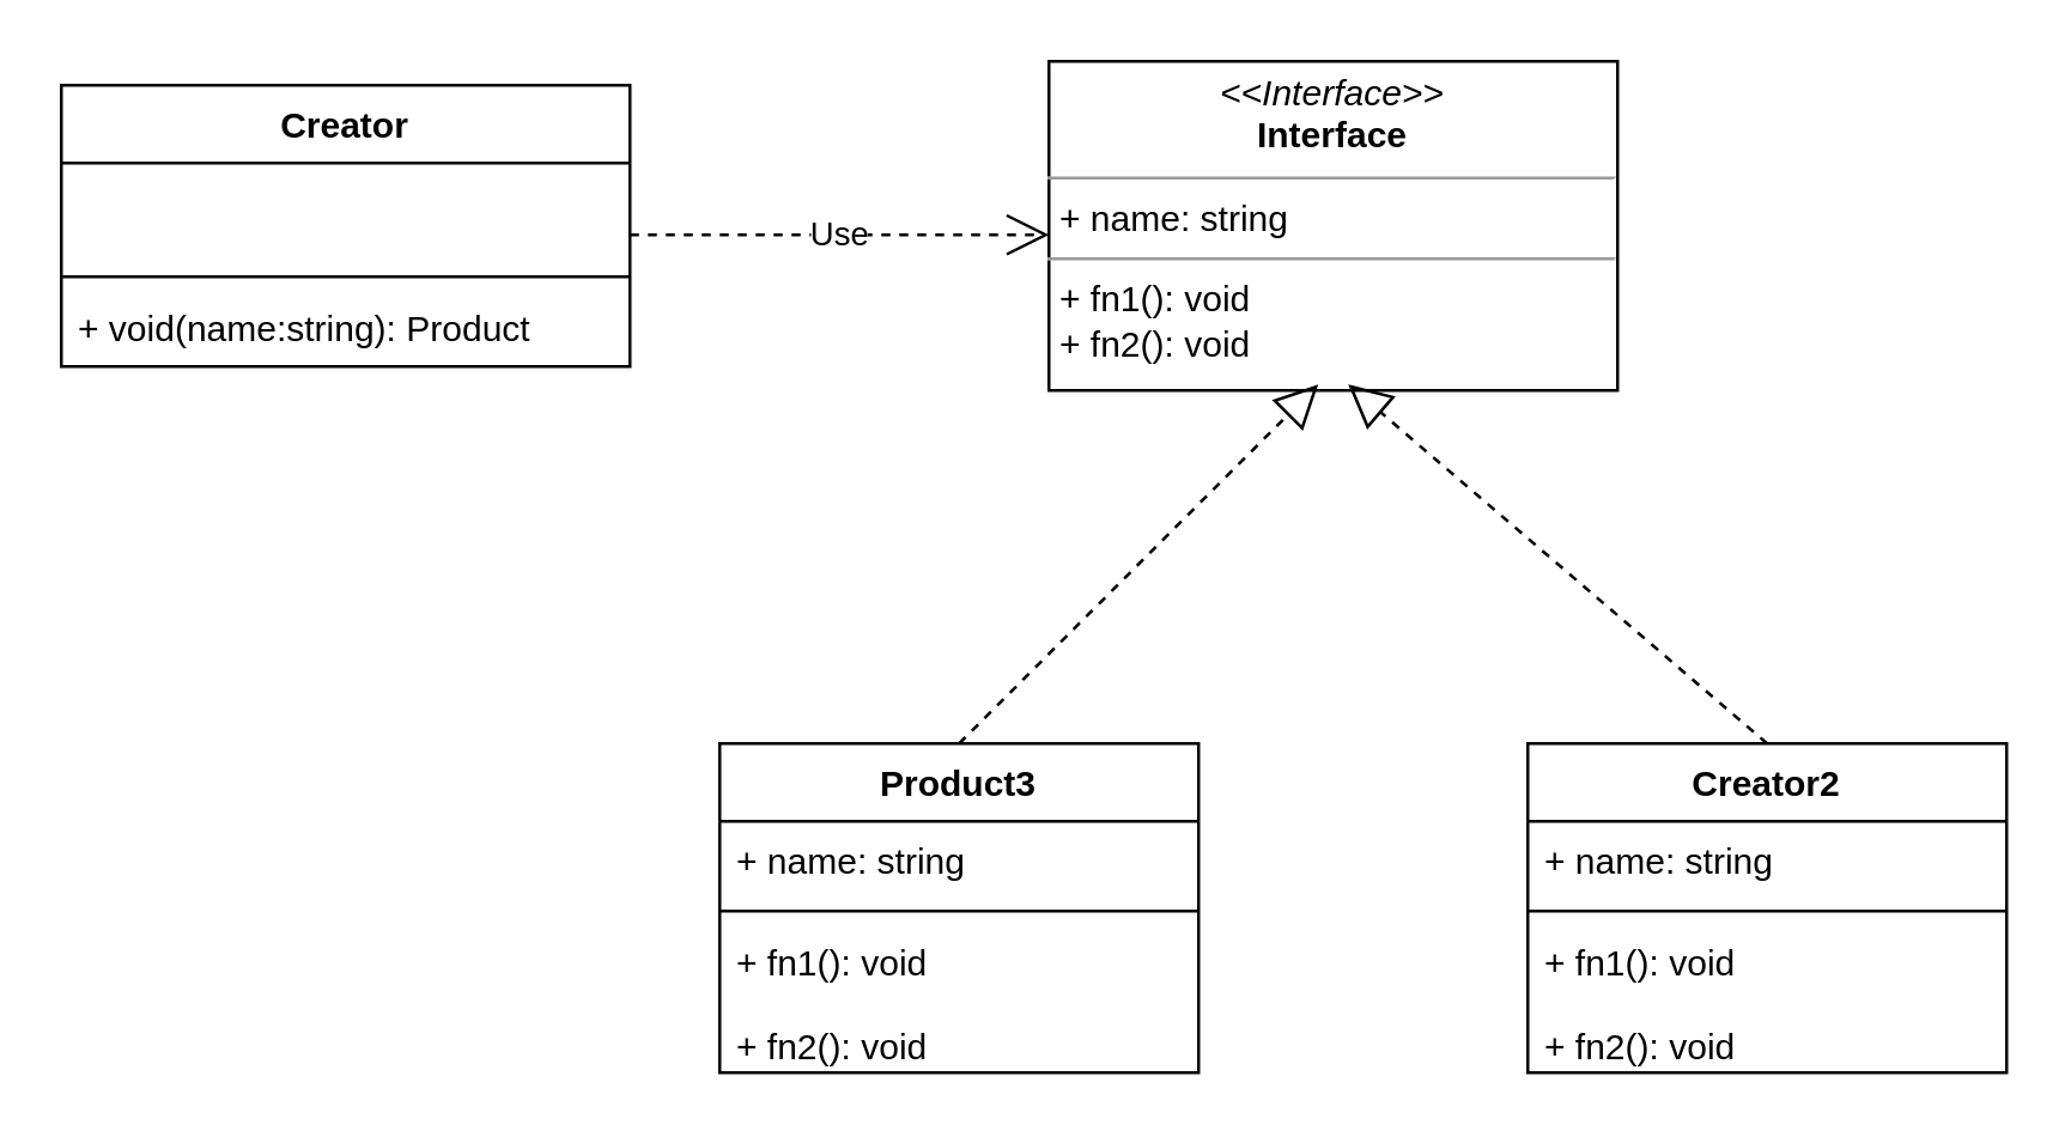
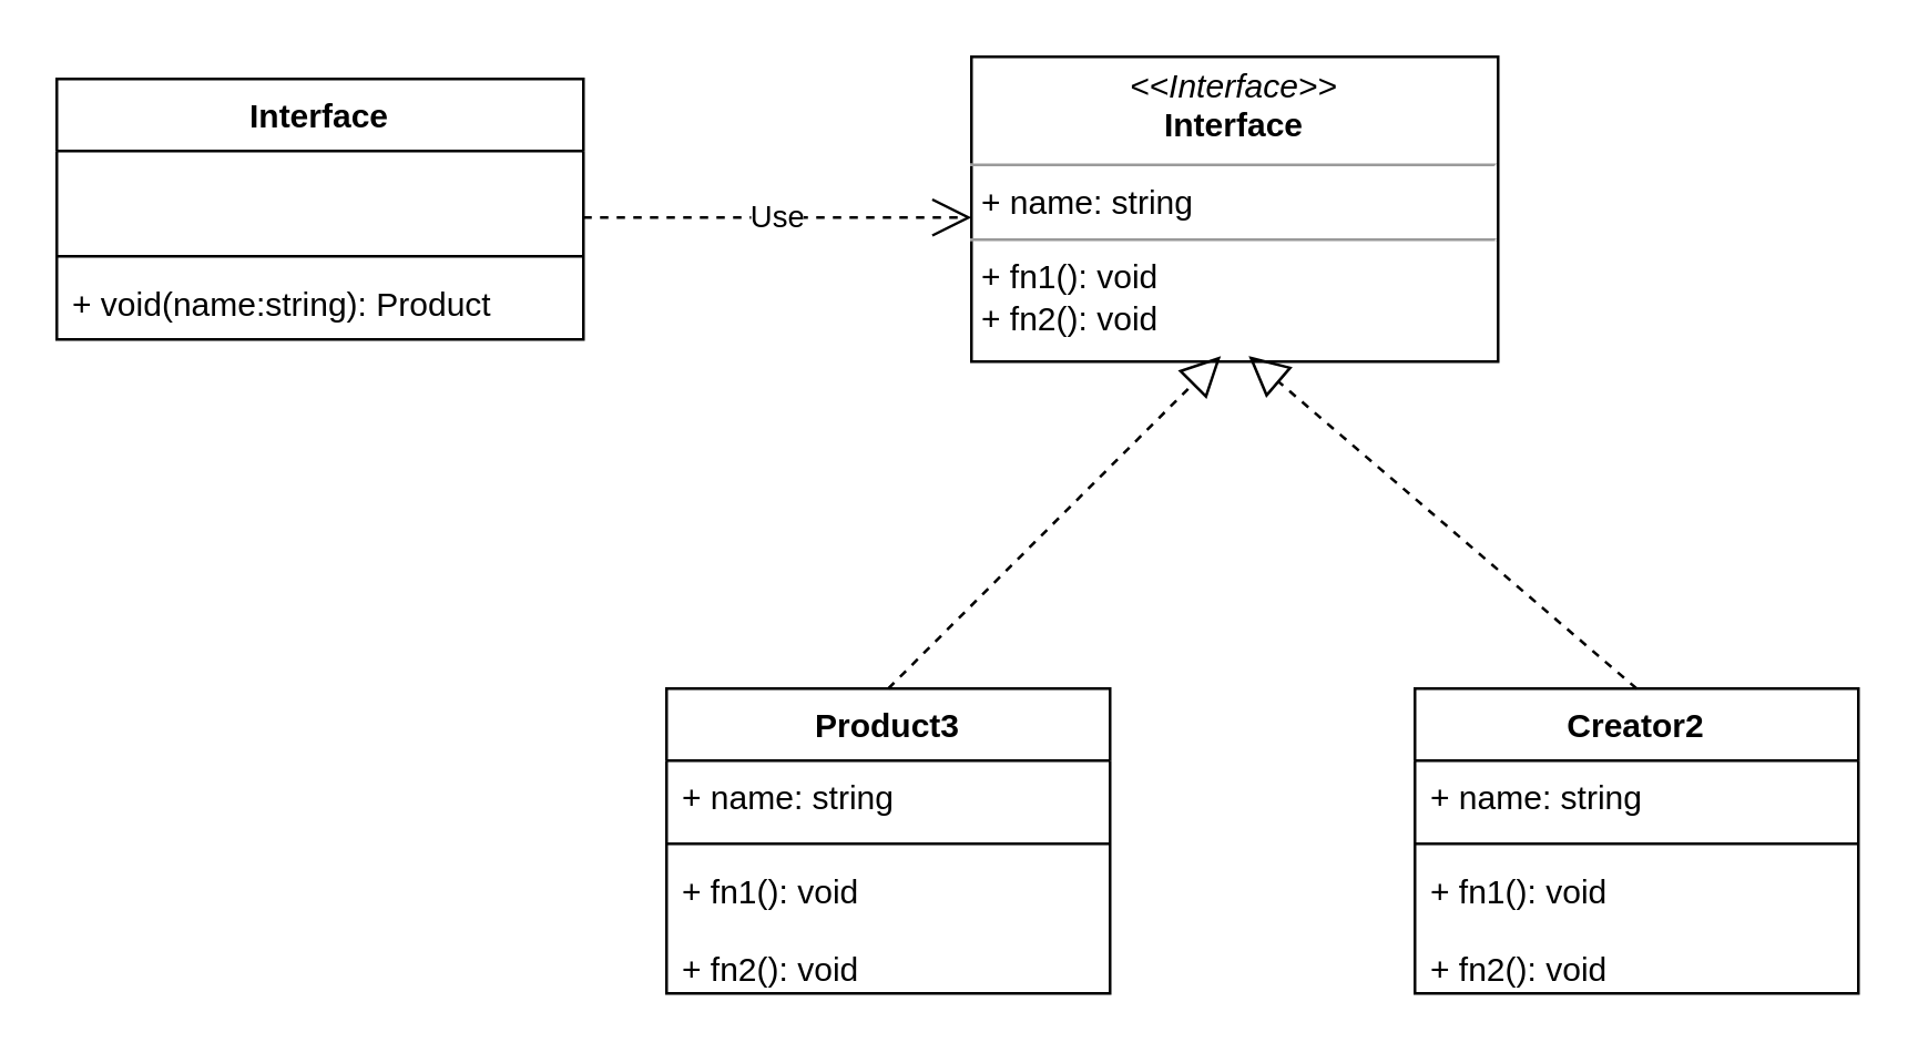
  <mxCell id="0" />
  <mxCell id="1" parent="0" />
- <mxCell id="2" value="Creator" style="swimlane;fontStyle=1;align=center;verticalAlign=top;childLayout=stackLayout;horizontal=1;startSize=26;horizontalStack=0;resizeParent=1;resizeParentMax=0;resizeLast=0;collapsible=1;marginBottom=0;" parent="1" vertex="1"><mxGeometry x="20" y="28" width="190" height="94" as="geometry"><mxRectangle x="350" y="220" width="80" height="30" as="alternateBounds" /></mxGeometry></mxCell>
+ <mxCell id="2" value="Interface" style="swimlane;fontStyle=1;align=center;verticalAlign=top;childLayout=stackLayout;horizontal=1;startSize=26;horizontalStack=0;resizeParent=1;resizeParentMax=0;resizeLast=0;collapsible=1;marginBottom=0;" parent="1" vertex="1"><mxGeometry x="20" y="28" width="190" height="94" as="geometry"><mxRectangle x="350" y="220" width="80" height="30" as="alternateBounds" /></mxGeometry></mxCell>
  <mxCell id="3" value="&#10;" style="text;strokeColor=none;fillColor=none;align=left;verticalAlign=top;spacingLeft=4;spacingRight=4;overflow=hidden;rotatable=0;points=[[0,0.5],[1,0.5]];portConstraint=eastwest;" parent="2" vertex="1"><mxGeometry y="26" width="190" height="34" as="geometry" /></mxCell>
  <mxCell id="4" value="" style="line;strokeWidth=1;fillColor=none;align=left;verticalAlign=middle;spacingTop=-1;spacingLeft=3;spacingRight=3;rotatable=0;labelPosition=right;points=[];portConstraint=eastwest;strokeColor=inherit;" parent="2" vertex="1"><mxGeometry y="60" width="190" height="8" as="geometry" /></mxCell>
  <mxCell id="5" value="+ void(name:string): Product" style="text;strokeColor=none;fillColor=none;align=left;verticalAlign=top;spacingLeft=4;spacingRight=4;overflow=hidden;rotatable=0;points=[[0,0.5],[1,0.5]];portConstraint=eastwest;" parent="2" vertex="1"><mxGeometry y="68" width="190" height="26" as="geometry" /></mxCell>
  <mxCell id="6" value="Use" style="endArrow=open;endSize=12;dashed=1;html=1;rounded=0;exitX=1;exitY=0.706;exitDx=0;exitDy=0;exitPerimeter=0;" parent="1" source="3" edge="1"><mxGeometry width="160" relative="1" as="geometry"><mxPoint x="230" y="74.5" as="sourcePoint" /><mxPoint x="350" y="78" as="targetPoint" /></mxGeometry></mxCell>
  <mxCell id="7" value="Product3" style="swimlane;fontStyle=1;align=center;verticalAlign=top;childLayout=stackLayout;horizontal=1;startSize=26;horizontalStack=0;resizeParent=1;resizeParentMax=0;resizeLast=0;collapsible=1;marginBottom=0;" parent="1" vertex="1"><mxGeometry x="240" y="248" width="160" height="110" as="geometry" /></mxCell>
  <mxCell id="8" value="+ name: string" style="text;strokeColor=none;fillColor=none;align=left;verticalAlign=top;spacingLeft=4;spacingRight=4;overflow=hidden;rotatable=0;points=[[0,0.5],[1,0.5]];portConstraint=eastwest;" parent="7" vertex="1"><mxGeometry y="26" width="160" height="26" as="geometry" /></mxCell>
  <mxCell id="9" value="" style="line;strokeWidth=1;fillColor=none;align=left;verticalAlign=middle;spacingTop=-1;spacingLeft=3;spacingRight=3;rotatable=0;labelPosition=right;points=[];portConstraint=eastwest;strokeColor=inherit;" parent="7" vertex="1"><mxGeometry y="52" width="160" height="8" as="geometry" /></mxCell>
  <mxCell id="10" value="+ fn1(): void&#10;&#10;+ fn2(): void" style="text;strokeColor=none;fillColor=none;align=left;verticalAlign=top;spacingLeft=4;spacingRight=4;overflow=hidden;rotatable=0;points=[[0,0.5],[1,0.5]];portConstraint=eastwest;" parent="7" vertex="1"><mxGeometry y="60" width="160" height="50" as="geometry" /></mxCell>
  <mxCell id="11" value="&lt;p style=&quot;margin:0px;margin-top:4px;text-align:center;&quot;&gt;&lt;i&gt;&amp;lt;&amp;lt;Interface&amp;gt;&amp;gt;&lt;/i&gt;&lt;br&gt;&lt;b&gt;Interface&lt;/b&gt;&lt;/p&gt;&lt;hr size=&quot;1&quot;&gt;&lt;p style=&quot;margin:0px;margin-left:4px;&quot;&gt;+&amp;nbsp;name: string&lt;br&gt;&lt;/p&gt;&lt;hr size=&quot;1&quot;&gt;&lt;p style=&quot;margin:0px;margin-left:4px;&quot;&gt;+ fn1(): void&lt;br&gt;+ fn2(): void&lt;/p&gt;" style="verticalAlign=top;align=left;overflow=fill;fontSize=12;fontFamily=Helvetica;html=1;" vertex="1" parent="1"><mxGeometry x="350" y="20" width="190" height="110" as="geometry" /></mxCell>
  <mxCell id="12" value="Creator2" style="swimlane;fontStyle=1;align=center;verticalAlign=top;childLayout=stackLayout;horizontal=1;startSize=26;horizontalStack=0;resizeParent=1;resizeParentMax=0;resizeLast=0;collapsible=1;marginBottom=0;" vertex="1" parent="1"><mxGeometry x="510" y="248" width="160" height="110" as="geometry" /></mxCell>
  <mxCell id="13" value="+ name: string" style="text;strokeColor=none;fillColor=none;align=left;verticalAlign=top;spacingLeft=4;spacingRight=4;overflow=hidden;rotatable=0;points=[[0,0.5],[1,0.5]];portConstraint=eastwest;" vertex="1" parent="12"><mxGeometry y="26" width="160" height="26" as="geometry" /></mxCell>
  <mxCell id="14" value="" style="line;strokeWidth=1;fillColor=none;align=left;verticalAlign=middle;spacingTop=-1;spacingLeft=3;spacingRight=3;rotatable=0;labelPosition=right;points=[];portConstraint=eastwest;strokeColor=inherit;" vertex="1" parent="12"><mxGeometry y="52" width="160" height="8" as="geometry" /></mxCell>
  <mxCell id="15" value="+ fn1(): void&#10;&#10;+ fn2(): void" style="text;strokeColor=none;fillColor=none;align=left;verticalAlign=top;spacingLeft=4;spacingRight=4;overflow=hidden;rotatable=0;points=[[0,0.5],[1,0.5]];portConstraint=eastwest;" vertex="1" parent="12"><mxGeometry y="60" width="160" height="50" as="geometry" /></mxCell>
  <mxCell id="16" value="" style="endArrow=block;dashed=1;endFill=0;endSize=12;html=1;rounded=0;exitX=0.5;exitY=0;exitDx=0;exitDy=0;" edge="1" parent="1" source="7"><mxGeometry width="160" relative="1" as="geometry"><mxPoint x="310" y="178" as="sourcePoint" /><mxPoint x="440" y="128" as="targetPoint" /></mxGeometry></mxCell>
  <mxCell id="17" value="" style="endArrow=block;dashed=1;endFill=0;endSize=12;html=1;rounded=0;exitX=0.5;exitY=0;exitDx=0;exitDy=0;" edge="1" parent="1"><mxGeometry width="160" relative="1" as="geometry"><mxPoint x="590" y="248" as="sourcePoint" /><mxPoint x="450" y="128" as="targetPoint" /></mxGeometry></mxCell>
